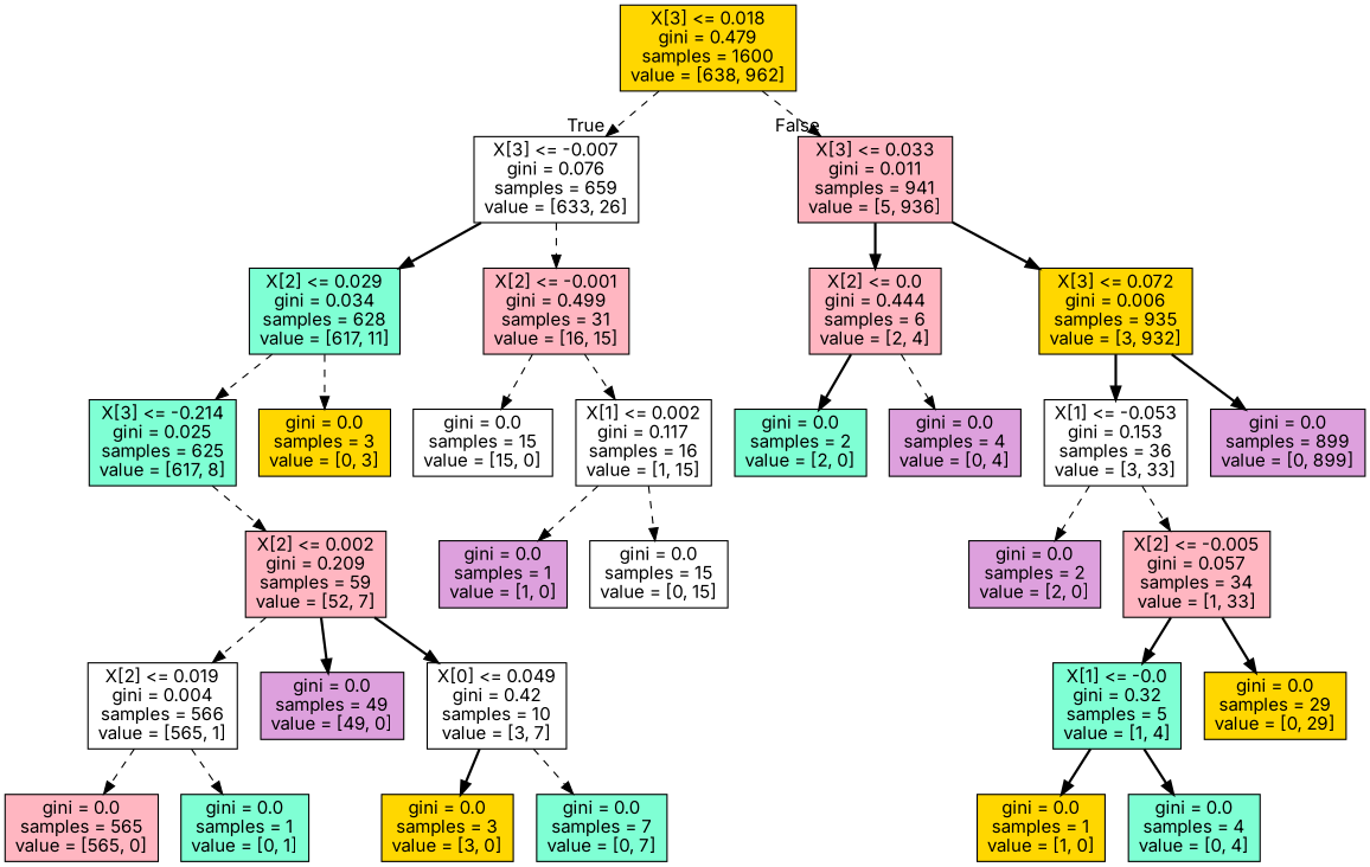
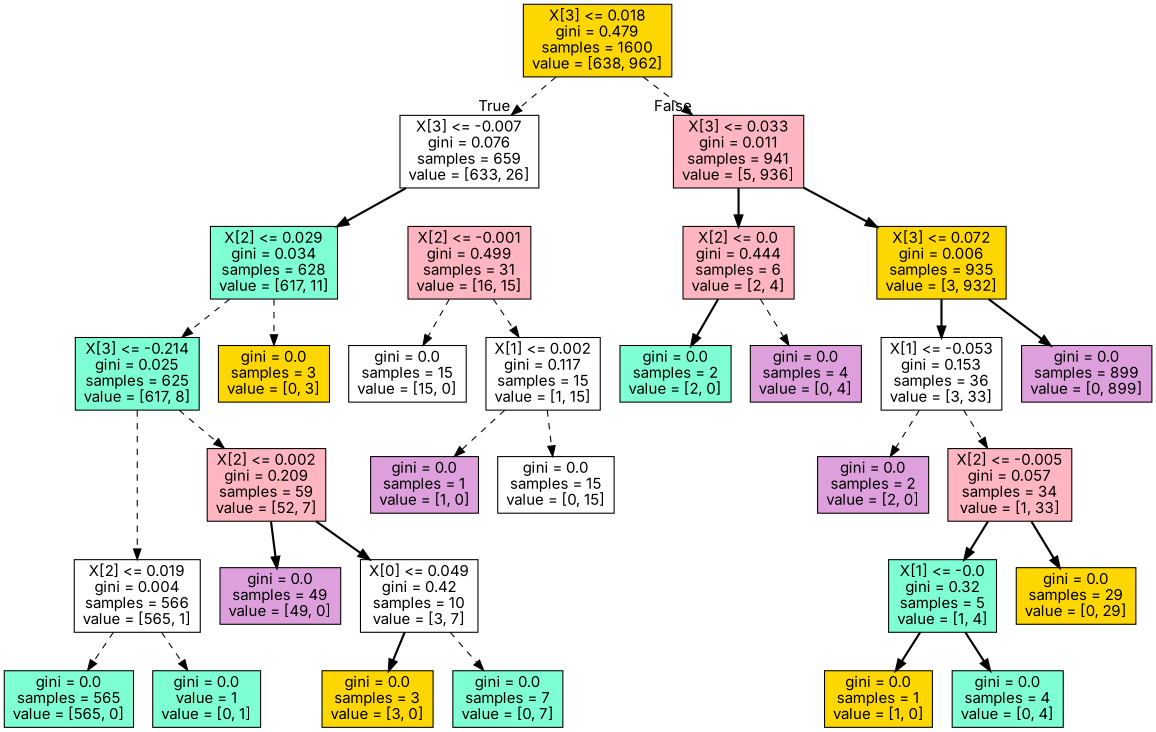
  digraph {
    fontname=Inter
    node [fillcolor=aquamarine fontname=Inter shape=box style=filled]
    edge [fontname=Inter style=dashed]
    n1 [fillcolor=gold label="X[3] <= 0.018\ngini = 0.479\nsamples = 1600\nvalue = [638, 962]"]
    n2 [fillcolor=white label="X[3] <= -0.007\ngini = 0.076\nsamples = 659\nvalue = [633, 26]"]
    n3 [fillcolor=lightpink label="X[3] <= 0.033\ngini = 0.011\nsamples = 941\nvalue = [5, 936]"]
    n4 [label="X[2] <= 0.029\ngini = 0.034\nsamples = 628\nvalue = [617, 11]"]
    n5 [fillcolor=lightpink label="X[2] <= -0.001\ngini = 0.499\nsamples = 31\nvalue = [16, 15]"]
    n6 [fillcolor=lightpink label="X[2] <= 0.0\ngini = 0.444\nsamples = 6\nvalue = [2, 4]"]
    n7 [fillcolor=gold label="X[3] <= 0.072\ngini = 0.006\nsamples = 935\nvalue = [3, 932]"]
    n8 [label="X[3] <= -0.214\ngini = 0.025\nsamples = 625\nvalue = [617, 8]"]
    n9 [fillcolor=gold label="gini = 0.0\nsamples = 3\nvalue = [0, 3]"]
    n10 [fillcolor=white label="gini = 0.0\nsamples = 15\nvalue = [15, 0]"]
-   n11 [fillcolor=white label="X[1] <= 0.002\ngini = 0.117\nsamples = 16\nvalue = [1, 15]"]
+   n11 [fillcolor=white label="X[1] <= 0.002\ngini = 0.117\nsamples = 15\nvalue = [1, 15]"]
    n12 [fillcolor=white label="X[2] <= 0.019\ngini = 0.004\nsamples = 566\nvalue = [565, 1]"]
    n13 [fillcolor=lightpink label="X[2] <= 0.002\ngini = 0.209\nsamples = 59\nvalue = [52, 7]"]
-   n14 [fillcolor=lightpink label="gini = 0.0\nsamples = 565\nvalue = [565, 0]"]
-   n15 [label="gini = 0.0\nsamples = 1\nvalue = [0, 1]"]
+   n14 [label="gini = 0.0\nsamples = 565\nvalue = [565, 0]"]
+   n15 [label="gini = 0.0\nvalue = 1\nvalue = [0, 1]"]
    n16 [fillcolor=plum label="gini = 0.0\nsamples = 49\nvalue = [49, 0]"]
    n17 [fillcolor=white label="X[0] <= 0.049\ngini = 0.42\nsamples = 10\nvalue = [3, 7]"]
    n18 [fillcolor=gold label="gini = 0.0\nsamples = 3\nvalue = [3, 0]"]
    n19 [label="gini = 0.0\nsamples = 7\nvalue = [0, 7]"]
    n20 [fillcolor=plum label="gini = 0.0\nsamples = 1\nvalue = [1, 0]"]
    n21 [fillcolor=white label="gini = 0.0\nsamples = 15\nvalue = [0, 15]"]
    n22 [label="gini = 0.0\nsamples = 2\nvalue = [2, 0]"]
    n23 [fillcolor=plum label="gini = 0.0\nsamples = 4\nvalue = [0, 4]"]
    n24 [fillcolor=white label="X[1] <= -0.053\ngini = 0.153\nsamples = 36\nvalue = [3, 33]"]
    n25 [fillcolor=plum label="gini = 0.0\nsamples = 899\nvalue = [0, 899]"]
    n26 [fillcolor=plum label="gini = 0.0\nsamples = 2\nvalue = [2, 0]"]
    n27 [fillcolor=lightpink label="X[2] <= -0.005\ngini = 0.057\nsamples = 34\nvalue = [1, 33]"]
    n28 [label="X[1] <= -0.0\ngini = 0.32\nsamples = 5\nvalue = [1, 4]"]
    n29 [fillcolor=gold label="gini = 0.0\nsamples = 29\nvalue = [0, 29]"]
    n30 [fillcolor=gold label="gini = 0.0\nsamples = 1\nvalue = [1, 0]"]
    n31 [label="gini = 0.0\nsamples = 4\nvalue = [0, 4]"]
    n1 -> n2 [headlabel=True labelangle=45 labeldistance=2.5]
    n1 -> n3 [headlabel=False labelangle=-45 labeldistance=2.5]
    n2 -> n4 [style=bold]
-   n2 -> n5
    n3 -> n6 [style=bold]
    n3 -> n7 [style=bold]
    n4 -> n8
    n4 -> n9
    n5 -> n10
    n5 -> n11
    n6 -> n22 [style=bold]
    n6 -> n23
    n7 -> n24 [style=bold]
    n7 -> n25 [style=bold]
-   n13 -> n12
+   n8 -> n12
    n8 -> n13
    n11 -> n20
    n11 -> n21
    n12 -> n14
    n12 -> n15
    n13 -> n16 [style=bold]
    n13 -> n17 [style=bold]
    n17 -> n18 [style=bold]
    n17 -> n19
    n24 -> n26
    n24 -> n27
    n27 -> n28 [style=bold]
    n27 -> n29 [style=bold]
    n28 -> n30 [style=bold]
    n28 -> n31 [style=bold]
  }
